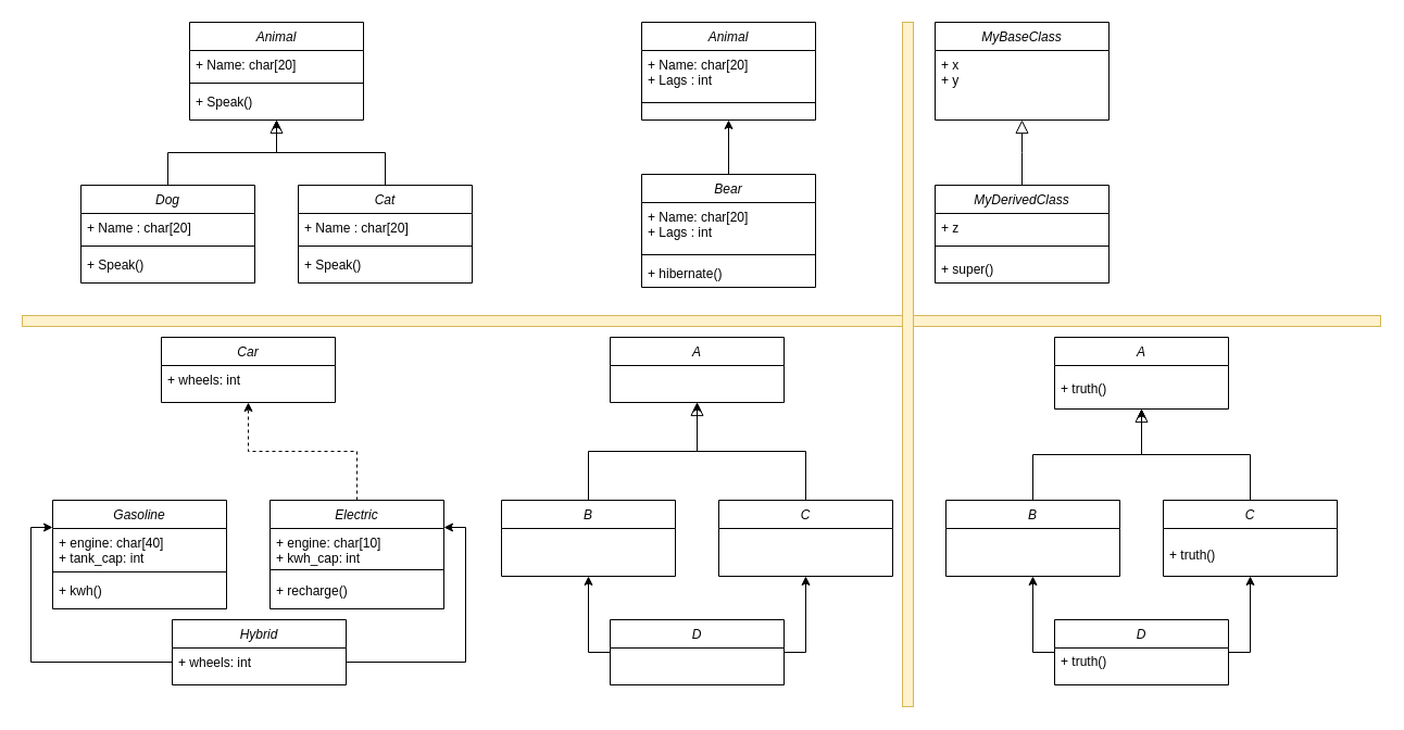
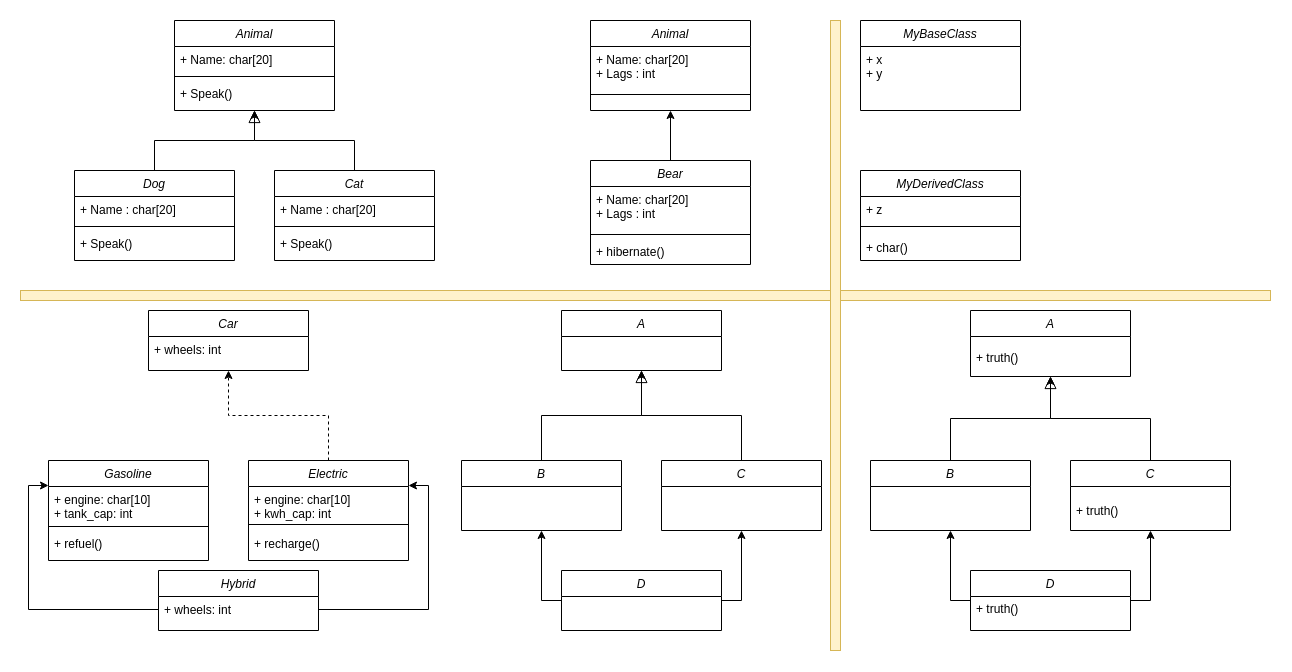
  <mxCell id="0" />
  <mxCell id="1" parent="0" />
  <mxCell id="2" value="Animal" style="swimlane;fontStyle=2;align=center;verticalAlign=top;childLayout=stackLayout;horizontal=1;startSize=26;horizontalStack=0;resizeParent=1;resizeLast=0;collapsible=1;marginBottom=0;rounded=0;shadow=0;strokeWidth=1;" parent="1" vertex="1"><mxGeometry x="174" y="20" width="160" height="90" as="geometry"><mxRectangle x="230" y="140" width="160" height="26" as="alternateBounds" /></mxGeometry></mxCell>
  <mxCell id="3" value="+ Name: char[20]" style="text;align=left;verticalAlign=top;spacingLeft=4;spacingRight=4;overflow=hidden;rotatable=0;points=[[0,0.5],[1,0.5]];portConstraint=eastwest;" parent="2" vertex="1"><mxGeometry y="26" width="160" height="26" as="geometry" /></mxCell>
  <mxCell id="4" value="" style="line;html=1;strokeWidth=1;align=left;verticalAlign=middle;spacingTop=-1;spacingLeft=3;spacingRight=3;rotatable=0;labelPosition=right;points=[];portConstraint=eastwest;" parent="2" vertex="1"><mxGeometry y="52" width="160" height="8" as="geometry" /></mxCell>
  <mxCell id="5" value="+ Speak()" style="text;align=left;verticalAlign=top;spacingLeft=4;spacingRight=4;overflow=hidden;rotatable=0;points=[[0,0.5],[1,0.5]];portConstraint=eastwest;" parent="2" vertex="1"><mxGeometry y="60" width="160" height="26" as="geometry" /></mxCell>
  <mxCell id="6" value="Dog" style="swimlane;fontStyle=2;align=center;verticalAlign=top;childLayout=stackLayout;horizontal=1;startSize=26;horizontalStack=0;resizeParent=1;resizeLast=0;collapsible=1;marginBottom=0;rounded=0;shadow=0;strokeWidth=1;" parent="1" vertex="1"><mxGeometry x="74" y="170" width="160" height="90" as="geometry"><mxRectangle x="130" y="380" width="160" height="26" as="alternateBounds" /></mxGeometry></mxCell>
  <mxCell id="7" value="+ Name : char[20]" style="text;align=left;verticalAlign=top;spacingLeft=4;spacingRight=4;overflow=hidden;rotatable=0;points=[[0,0.5],[1,0.5]];portConstraint=eastwest;" parent="6" vertex="1"><mxGeometry y="26" width="160" height="26" as="geometry" /></mxCell>
  <mxCell id="8" value="" style="line;html=1;strokeWidth=1;align=left;verticalAlign=middle;spacingTop=-1;spacingLeft=3;spacingRight=3;rotatable=0;labelPosition=right;points=[];portConstraint=eastwest;" parent="6" vertex="1"><mxGeometry y="52" width="160" height="8" as="geometry" /></mxCell>
  <mxCell id="9" value="+ Speak()" style="text;align=left;verticalAlign=top;spacingLeft=4;spacingRight=4;overflow=hidden;rotatable=0;points=[[0,0.5],[1,0.5]];portConstraint=eastwest;fontStyle=0" parent="6" vertex="1"><mxGeometry y="60" width="160" height="26" as="geometry" /></mxCell>
  <mxCell id="10" value="" style="endArrow=block;endSize=10;endFill=0;shadow=0;strokeWidth=1;rounded=0;edgeStyle=elbowEdgeStyle;elbow=vertical;" parent="1" source="6" target="2" edge="1"><mxGeometry width="160" relative="1" as="geometry"><mxPoint x="154" y="103" as="sourcePoint" /><mxPoint x="154" y="103" as="targetPoint" /></mxGeometry></mxCell>
  <mxCell id="11" style="edgeStyle=orthogonalEdgeStyle;rounded=0;orthogonalLoop=1;jettySize=auto;html=1;exitX=0.5;exitY=0;exitDx=0;exitDy=0;entryX=0.5;entryY=1;entryDx=0;entryDy=0;" edge="1" parent="1" source="12" target="2"><mxGeometry relative="1" as="geometry" /></mxCell>
  <mxCell id="12" value="Cat" style="swimlane;fontStyle=2;align=center;verticalAlign=top;childLayout=stackLayout;horizontal=1;startSize=26;horizontalStack=0;resizeParent=1;resizeLast=0;collapsible=1;marginBottom=0;rounded=0;shadow=0;strokeWidth=1;" vertex="1" parent="1"><mxGeometry x="274" y="170" width="160" height="90" as="geometry"><mxRectangle x="130" y="380" width="160" height="26" as="alternateBounds" /></mxGeometry></mxCell>
  <mxCell id="13" value="+ Name : char[20]" style="text;align=left;verticalAlign=top;spacingLeft=4;spacingRight=4;overflow=hidden;rotatable=0;points=[[0,0.5],[1,0.5]];portConstraint=eastwest;" vertex="1" parent="12"><mxGeometry y="26" width="160" height="26" as="geometry" /></mxCell>
  <mxCell id="14" value="" style="line;html=1;strokeWidth=1;align=left;verticalAlign=middle;spacingTop=-1;spacingLeft=3;spacingRight=3;rotatable=0;labelPosition=right;points=[];portConstraint=eastwest;" vertex="1" parent="12"><mxGeometry y="52" width="160" height="8" as="geometry" /></mxCell>
  <mxCell id="15" value="+ Speak()" style="text;align=left;verticalAlign=top;spacingLeft=4;spacingRight=4;overflow=hidden;rotatable=0;points=[[0,0.5],[1,0.5]];portConstraint=eastwest;fontStyle=0" vertex="1" parent="12"><mxGeometry y="60" width="160" height="26" as="geometry" /></mxCell>
  <mxCell id="16" value="Animal" style="swimlane;fontStyle=2;align=center;verticalAlign=top;childLayout=stackLayout;horizontal=1;startSize=26;horizontalStack=0;resizeParent=1;resizeLast=0;collapsible=1;marginBottom=0;rounded=0;shadow=0;strokeWidth=1;" vertex="1" parent="1"><mxGeometry x="590" y="20" width="160" height="90" as="geometry"><mxRectangle x="230" y="140" width="160" height="26" as="alternateBounds" /></mxGeometry></mxCell>
  <mxCell id="17" value="+ Name: char[20]&#10;+ Lags : int&#10;" style="text;align=left;verticalAlign=top;spacingLeft=4;spacingRight=4;overflow=hidden;rotatable=0;points=[[0,0.5],[1,0.5]];portConstraint=eastwest;" vertex="1" parent="16"><mxGeometry y="26" width="160" height="44" as="geometry" /></mxCell>
  <mxCell id="18" value="" style="line;html=1;strokeWidth=1;align=left;verticalAlign=middle;spacingTop=-1;spacingLeft=3;spacingRight=3;rotatable=0;labelPosition=right;points=[];portConstraint=eastwest;" vertex="1" parent="16"><mxGeometry y="70" width="160" height="8" as="geometry" /></mxCell>
  <mxCell id="19" style="edgeStyle=orthogonalEdgeStyle;rounded=0;orthogonalLoop=1;jettySize=auto;html=1;exitX=0.5;exitY=0;exitDx=0;exitDy=0;entryX=0.5;entryY=1;entryDx=0;entryDy=0;" edge="1" parent="1" source="20" target="16"><mxGeometry relative="1" as="geometry" /></mxCell>
  <mxCell id="20" value="Bear" style="swimlane;fontStyle=2;align=center;verticalAlign=top;childLayout=stackLayout;horizontal=1;startSize=26;horizontalStack=0;resizeParent=1;resizeLast=0;collapsible=1;marginBottom=0;rounded=0;shadow=0;strokeWidth=1;" vertex="1" parent="1"><mxGeometry x="590" y="160" width="160" height="104" as="geometry"><mxRectangle x="230" y="140" width="160" height="26" as="alternateBounds" /></mxGeometry></mxCell>
  <mxCell id="21" value="+ Name: char[20]&#10;+ Lags : int&#10;" style="text;align=left;verticalAlign=top;spacingLeft=4;spacingRight=4;overflow=hidden;rotatable=0;points=[[0,0.5],[1,0.5]];portConstraint=eastwest;" vertex="1" parent="20"><mxGeometry y="26" width="160" height="44" as="geometry" /></mxCell>
  <mxCell id="22" value="" style="line;html=1;strokeWidth=1;align=left;verticalAlign=middle;spacingTop=-1;spacingLeft=3;spacingRight=3;rotatable=0;labelPosition=right;points=[];portConstraint=eastwest;" vertex="1" parent="20"><mxGeometry y="70" width="160" height="8" as="geometry" /></mxCell>
  <mxCell id="23" value="+ hibernate()" style="text;align=left;verticalAlign=top;spacingLeft=4;spacingRight=4;overflow=hidden;rotatable=0;points=[[0,0.5],[1,0.5]];portConstraint=eastwest;" vertex="1" parent="20"><mxGeometry y="78" width="160" height="26" as="geometry" /></mxCell>
  <mxCell id="24" value="" style="rounded=0;whiteSpace=wrap;html=1;fillColor=#fff2cc;strokeColor=#d6b656;" vertex="1" parent="1"><mxGeometry y="290" width="1250" height="10" as="geometry" x="20" /></mxCell>
  <mxCell id="25" value="Car" style="swimlane;fontStyle=2;align=center;verticalAlign=top;childLayout=stackLayout;horizontal=1;startSize=26;horizontalStack=0;resizeParent=1;resizeLast=0;collapsible=1;marginBottom=0;rounded=0;shadow=0;strokeWidth=1;" vertex="1" parent="1"><mxGeometry x="148" y="310" width="160" height="60" as="geometry"><mxRectangle x="230" y="140" width="160" height="26" as="alternateBounds" /></mxGeometry></mxCell>
  <mxCell id="26" value="+ wheels: int" style="text;align=left;verticalAlign=top;spacingLeft=4;spacingRight=4;overflow=hidden;rotatable=0;points=[[0,0.5],[1,0.5]];portConstraint=eastwest;" vertex="1" parent="25"><mxGeometry y="26" width="160" height="26" as="geometry" /></mxCell>
  <mxCell id="27" value="Gasoline" style="swimlane;fontStyle=2;align=center;verticalAlign=top;childLayout=stackLayout;horizontal=1;startSize=26;horizontalStack=0;resizeParent=1;resizeLast=0;collapsible=1;marginBottom=0;rounded=0;shadow=0;strokeWidth=1;" vertex="1" parent="1"><mxGeometry x="48" y="460" width="160" height="100" as="geometry"><mxRectangle x="130" y="380" width="160" height="26" as="alternateBounds" /></mxGeometry></mxCell>
- <mxCell id="28" value="+ engine: char[40]&#10;+ tank_cap: int" style="text;align=left;verticalAlign=top;spacingLeft=4;spacingRight=4;overflow=hidden;rotatable=0;points=[[0,0.5],[1,0.5]];portConstraint=eastwest;" vertex="1" parent="27"><mxGeometry y="26" width="160" height="74" as="geometry" /></mxCell>
+ <mxCell id="28" value="+ engine: char[10]&#10;+ tank_cap: int" style="text;align=left;verticalAlign=top;spacingLeft=4;spacingRight=4;overflow=hidden;rotatable=0;points=[[0,0.5],[1,0.5]];portConstraint=eastwest;" vertex="1" parent="27"><mxGeometry y="26" width="160" height="74" as="geometry" /></mxCell>
  <mxCell id="29" style="edgeStyle=orthogonalEdgeStyle;rounded=0;orthogonalLoop=1;jettySize=auto;html=1;exitX=0.5;exitY=0;exitDx=0;exitDy=0;entryX=0.5;entryY=1;entryDx=0;entryDy=0;dashed=1;" edge="1" parent="1" source="30" target="25"><mxGeometry relative="1" as="geometry" /></mxCell>
  <mxCell id="30" value="Electric" style="swimlane;fontStyle=2;align=center;verticalAlign=top;childLayout=stackLayout;horizontal=1;startSize=26;horizontalStack=0;resizeParent=1;resizeLast=0;collapsible=1;marginBottom=0;rounded=0;shadow=0;strokeWidth=1;" vertex="1" parent="1"><mxGeometry x="248" y="460" width="160" height="100" as="geometry"><mxRectangle x="130" y="380" width="160" height="26" as="alternateBounds" /></mxGeometry></mxCell>
  <mxCell id="31" value="+ engine: char[10]&#10;+ kwh_cap: int" style="text;align=left;verticalAlign=top;spacingLeft=4;spacingRight=4;overflow=hidden;rotatable=0;points=[[0,0.5],[1,0.5]];portConstraint=eastwest;" vertex="1" parent="30"><mxGeometry y="26" width="160" height="34" as="geometry" /></mxCell>
  <mxCell id="32" value="" style="line;html=1;strokeWidth=1;align=left;verticalAlign=middle;spacingTop=-1;spacingLeft=3;spacingRight=3;rotatable=0;labelPosition=right;points=[];portConstraint=eastwest;" vertex="1" parent="30"><mxGeometry y="60" width="160" height="8" as="geometry" /></mxCell>
  <mxCell id="33" value="Hybrid" style="swimlane;fontStyle=2;align=center;verticalAlign=top;childLayout=stackLayout;horizontal=1;startSize=26;horizontalStack=0;resizeParent=1;resizeLast=0;collapsible=1;marginBottom=0;rounded=0;shadow=0;strokeWidth=1;" vertex="1" parent="1"><mxGeometry x="158" y="570" width="160" height="60" as="geometry"><mxRectangle x="230" y="140" width="160" height="26" as="alternateBounds" /></mxGeometry></mxCell>
  <mxCell id="34" value="+ wheels: int" style="text;align=left;verticalAlign=top;spacingLeft=4;spacingRight=4;overflow=hidden;rotatable=0;points=[[0,0.5],[1,0.5]];portConstraint=eastwest;" vertex="1" parent="33"><mxGeometry y="26" width="160" height="26" as="geometry" /></mxCell>
  <mxCell id="35" style="edgeStyle=orthogonalEdgeStyle;rounded=0;orthogonalLoop=1;jettySize=auto;html=1;exitX=0;exitY=0.5;exitDx=0;exitDy=0;entryX=0;entryY=0.25;entryDx=0;entryDy=0;" edge="1" parent="1" source="34" target="27"><mxGeometry relative="1" as="geometry" /></mxCell>
  <mxCell id="36" style="edgeStyle=orthogonalEdgeStyle;rounded=0;orthogonalLoop=1;jettySize=auto;html=1;exitX=1;exitY=0.5;exitDx=0;exitDy=0;entryX=1;entryY=0.25;entryDx=0;entryDy=0;" edge="1" parent="1" source="34" target="30"><mxGeometry relative="1" as="geometry" /></mxCell>
  <mxCell id="37" value="A" style="swimlane;fontStyle=2;align=center;verticalAlign=top;childLayout=stackLayout;horizontal=1;startSize=26;horizontalStack=0;resizeParent=1;resizeLast=0;collapsible=1;marginBottom=0;rounded=0;shadow=0;strokeWidth=1;" vertex="1" parent="1"><mxGeometry x="561" y="310" width="160" height="60" as="geometry"><mxRectangle x="230" y="140" width="160" height="26" as="alternateBounds" /></mxGeometry></mxCell>
  <mxCell id="38" value="B" style="swimlane;fontStyle=2;align=center;verticalAlign=top;childLayout=stackLayout;horizontal=1;startSize=26;horizontalStack=0;resizeParent=1;resizeLast=0;collapsible=1;marginBottom=0;rounded=0;shadow=0;strokeWidth=1;" vertex="1" parent="1"><mxGeometry x="461" y="460" width="160" height="70" as="geometry"><mxRectangle x="130" y="380" width="160" height="26" as="alternateBounds" /></mxGeometry></mxCell>
  <mxCell id="39" value="" style="endArrow=block;endSize=10;endFill=0;shadow=0;strokeWidth=1;rounded=0;edgeStyle=elbowEdgeStyle;elbow=vertical;" edge="1" parent="1" source="38" target="37"><mxGeometry width="160" relative="1" as="geometry"><mxPoint x="541" y="393" as="sourcePoint" /><mxPoint x="541" y="393" as="targetPoint" /></mxGeometry></mxCell>
  <mxCell id="40" style="edgeStyle=orthogonalEdgeStyle;rounded=0;orthogonalLoop=1;jettySize=auto;html=1;exitX=0.5;exitY=0;exitDx=0;exitDy=0;entryX=0.5;entryY=1;entryDx=0;entryDy=0;" edge="1" parent="1" source="41" target="37"><mxGeometry relative="1" as="geometry" /></mxCell>
  <mxCell id="41" value="C" style="swimlane;fontStyle=2;align=center;verticalAlign=top;childLayout=stackLayout;horizontal=1;startSize=26;horizontalStack=0;resizeParent=1;resizeLast=0;collapsible=1;marginBottom=0;rounded=0;shadow=0;strokeWidth=1;" vertex="1" parent="1"><mxGeometry x="661" y="460" width="160" height="70" as="geometry"><mxRectangle x="130" y="380" width="160" height="26" as="alternateBounds" /></mxGeometry></mxCell>
  <mxCell id="42" style="edgeStyle=orthogonalEdgeStyle;rounded=0;orthogonalLoop=1;jettySize=auto;html=1;exitX=0;exitY=0.5;exitDx=0;exitDy=0;entryX=0.5;entryY=1;entryDx=0;entryDy=0;" edge="1" parent="1" source="44" target="38"><mxGeometry relative="1" as="geometry" /></mxCell>
  <mxCell id="43" style="edgeStyle=orthogonalEdgeStyle;rounded=0;orthogonalLoop=1;jettySize=auto;html=1;exitX=1;exitY=0.5;exitDx=0;exitDy=0;entryX=0.5;entryY=1;entryDx=0;entryDy=0;" edge="1" parent="1" source="44" target="41"><mxGeometry relative="1" as="geometry" /></mxCell>
  <mxCell id="44" value="D" style="swimlane;fontStyle=2;align=center;verticalAlign=top;childLayout=stackLayout;horizontal=1;startSize=26;horizontalStack=0;resizeParent=1;resizeLast=0;collapsible=1;marginBottom=0;rounded=0;shadow=0;strokeWidth=1;" vertex="1" parent="1"><mxGeometry x="561" y="570" width="160" height="60" as="geometry"><mxRectangle x="230" y="140" width="160" height="26" as="alternateBounds" /></mxGeometry></mxCell>
  <mxCell id="45" value="MyBaseClass" style="swimlane;fontStyle=2;align=center;verticalAlign=top;childLayout=stackLayout;horizontal=1;startSize=26;horizontalStack=0;resizeParent=1;resizeLast=0;collapsible=1;marginBottom=0;rounded=0;shadow=0;strokeWidth=1;" vertex="1" parent="1"><mxGeometry x="860" y="20" width="160" height="90" as="geometry"><mxRectangle x="230" y="140" width="160" height="26" as="alternateBounds" /></mxGeometry></mxCell>
  <mxCell id="46" value="+ x&#10;+ y&#10;" style="text;align=left;verticalAlign=top;spacingLeft=4;spacingRight=4;overflow=hidden;rotatable=0;points=[[0,0.5],[1,0.5]];portConstraint=eastwest;" vertex="1" parent="45"><mxGeometry y="26" width="160" height="44" as="geometry" /></mxCell>
  <mxCell id="47" value="MyDerivedClass" style="swimlane;fontStyle=2;align=center;verticalAlign=top;childLayout=stackLayout;horizontal=1;startSize=26;horizontalStack=0;resizeParent=1;resizeLast=0;collapsible=1;marginBottom=0;rounded=0;shadow=0;strokeWidth=1;" vertex="1" parent="1"><mxGeometry x="860" y="170" width="160" height="90" as="geometry"><mxRectangle x="130" y="380" width="160" height="26" as="alternateBounds" /></mxGeometry></mxCell>
  <mxCell id="48" value="+ z" style="text;align=left;verticalAlign=top;spacingLeft=4;spacingRight=4;overflow=hidden;rotatable=0;points=[[0,0.5],[1,0.5]];portConstraint=eastwest;" vertex="1" parent="47"><mxGeometry y="26" width="160" height="26" as="geometry" /></mxCell>
  <mxCell id="49" value="" style="line;html=1;strokeWidth=1;align=left;verticalAlign=middle;spacingTop=-1;spacingLeft=3;spacingRight=3;rotatable=0;labelPosition=right;points=[];portConstraint=eastwest;" vertex="1" parent="47"><mxGeometry y="52" width="160" height="8" as="geometry" /></mxCell>
- <mxCell id="50" value="" style="endArrow=block;endSize=10;endFill=0;shadow=0;strokeWidth=1;rounded=0;edgeStyle=elbowEdgeStyle;elbow=vertical;" edge="1" parent="1" source="47" target="45"><mxGeometry width="160" relative="1" as="geometry"><mxPoint x="940" y="103" as="sourcePoint" /><mxPoint x="940" y="103" as="targetPoint" /></mxGeometry></mxCell>
  <mxCell id="51" value="" style="rounded=0;whiteSpace=wrap;html=1;fillColor=#fff2cc;strokeColor=#d6b656;" vertex="1" parent="1"><mxGeometry x="830" y="20" width="10" height="630" as="geometry" /></mxCell>
- <mxCell id="52" value="+ kwh()" style="text;align=left;verticalAlign=top;spacingLeft=4;spacingRight=4;overflow=hidden;rotatable=0;points=[[0,0.5],[1,0.5]];portConstraint=eastwest;fontStyle=0" vertex="1" parent="1"><mxGeometry x="48" y="530" width="160" height="30" as="geometry" /></mxCell>
+ <mxCell id="52" value="+ refuel()" style="text;align=left;verticalAlign=top;spacingLeft=4;spacingRight=4;overflow=hidden;rotatable=0;points=[[0,0.5],[1,0.5]];portConstraint=eastwest;fontStyle=0" vertex="1" parent="1"><mxGeometry x="48" y="530" width="160" height="30" as="geometry" /></mxCell>
  <mxCell id="53" value="" style="line;html=1;strokeWidth=1;align=left;verticalAlign=middle;spacingTop=-1;spacingLeft=3;spacingRight=3;rotatable=0;labelPosition=right;points=[];portConstraint=eastwest;" vertex="1" parent="1"><mxGeometry x="48" y="522" width="160" height="8" as="geometry" /></mxCell>
  <mxCell id="54" value="+ recharge()" style="text;align=left;verticalAlign=top;spacingLeft=4;spacingRight=4;overflow=hidden;rotatable=0;points=[[0,0.5],[1,0.5]];portConstraint=eastwest;fontStyle=0" vertex="1" parent="1"><mxGeometry x="248" y="530" width="160" height="30" as="geometry" /></mxCell>
- <mxCell id="55" value="+ super()" style="text;align=left;verticalAlign=top;spacingLeft=4;spacingRight=4;overflow=hidden;rotatable=0;points=[[0,0.5],[1,0.5]];portConstraint=eastwest;" vertex="1" parent="1"><mxGeometry x="860" y="234" width="160" height="26" as="geometry" /></mxCell>
+ <mxCell id="55" value="+ char()" style="text;align=left;verticalAlign=top;spacingLeft=4;spacingRight=4;overflow=hidden;rotatable=0;points=[[0,0.5],[1,0.5]];portConstraint=eastwest;" vertex="1" parent="1"><mxGeometry x="860" y="234" width="160" height="26" as="geometry" /></mxCell>
  <mxCell id="56" value="A" style="swimlane;fontStyle=2;align=center;verticalAlign=top;childLayout=stackLayout;horizontal=1;startSize=26;horizontalStack=0;resizeParent=1;resizeLast=0;collapsible=1;marginBottom=0;rounded=0;shadow=0;strokeWidth=1;" vertex="1" parent="1"><mxGeometry x="970" y="310" width="160" height="66" as="geometry"><mxRectangle x="230" y="140" width="160" height="26" as="alternateBounds" /></mxGeometry></mxCell>
  <mxCell id="57" value="B" style="swimlane;fontStyle=2;align=center;verticalAlign=top;childLayout=stackLayout;horizontal=1;startSize=26;horizontalStack=0;resizeParent=1;resizeLast=0;collapsible=1;marginBottom=0;rounded=0;shadow=0;strokeWidth=1;" vertex="1" parent="1"><mxGeometry x="870" y="460" width="160" height="70" as="geometry"><mxRectangle x="130" y="380" width="160" height="26" as="alternateBounds" /></mxGeometry></mxCell>
  <mxCell id="58" value="" style="endArrow=block;endSize=10;endFill=0;shadow=0;strokeWidth=1;rounded=0;edgeStyle=elbowEdgeStyle;elbow=vertical;" edge="1" parent="1" source="57" target="56"><mxGeometry width="160" relative="1" as="geometry"><mxPoint x="950" y="393" as="sourcePoint" /><mxPoint x="950" y="393" as="targetPoint" /></mxGeometry></mxCell>
  <mxCell id="59" style="edgeStyle=orthogonalEdgeStyle;rounded=0;orthogonalLoop=1;jettySize=auto;html=1;exitX=0.5;exitY=0;exitDx=0;exitDy=0;entryX=0.5;entryY=1;entryDx=0;entryDy=0;" edge="1" parent="1" source="60" target="56"><mxGeometry relative="1" as="geometry" /></mxCell>
  <mxCell id="60" value="C" style="swimlane;fontStyle=2;align=center;verticalAlign=top;childLayout=stackLayout;horizontal=1;startSize=26;horizontalStack=0;resizeParent=1;resizeLast=0;collapsible=1;marginBottom=0;rounded=0;shadow=0;strokeWidth=1;" vertex="1" parent="1"><mxGeometry x="1070" y="460" width="160" height="70" as="geometry"><mxRectangle x="130" y="380" width="160" height="26" as="alternateBounds" /></mxGeometry></mxCell>
  <mxCell id="61" style="edgeStyle=orthogonalEdgeStyle;rounded=0;orthogonalLoop=1;jettySize=auto;html=1;exitX=0;exitY=0.5;exitDx=0;exitDy=0;entryX=0.5;entryY=1;entryDx=0;entryDy=0;" edge="1" parent="1" source="63" target="57"><mxGeometry relative="1" as="geometry" /></mxCell>
  <mxCell id="62" style="edgeStyle=orthogonalEdgeStyle;rounded=0;orthogonalLoop=1;jettySize=auto;html=1;exitX=1;exitY=0.5;exitDx=0;exitDy=0;entryX=0.5;entryY=1;entryDx=0;entryDy=0;" edge="1" parent="1" source="63" target="60"><mxGeometry relative="1" as="geometry" /></mxCell>
  <mxCell id="63" value="D" style="swimlane;fontStyle=2;align=center;verticalAlign=top;childLayout=stackLayout;horizontal=1;startSize=26;horizontalStack=0;resizeParent=1;resizeLast=0;collapsible=1;marginBottom=0;rounded=0;shadow=0;strokeWidth=1;" vertex="1" parent="1"><mxGeometry x="970" y="570" width="160" height="60" as="geometry"><mxRectangle x="230" y="140" width="160" height="26" as="alternateBounds" /></mxGeometry></mxCell>
  <mxCell id="64" value="+ truth()" style="text;align=left;verticalAlign=top;spacingLeft=4;spacingRight=4;overflow=hidden;rotatable=0;points=[[0,0.5],[1,0.5]];portConstraint=eastwest;" vertex="1" parent="1"><mxGeometry x="970" y="344" width="160" height="26" as="geometry" /></mxCell>
  <mxCell id="65" value="+ truth()" style="text;align=left;verticalAlign=top;spacingLeft=4;spacingRight=4;overflow=hidden;rotatable=0;points=[[0,0.5],[1,0.5]];portConstraint=eastwest;" vertex="1" parent="1"><mxGeometry x="970" y="595" width="160" height="26" as="geometry" /></mxCell>
  <mxCell id="66" value="+ truth()" style="text;align=left;verticalAlign=top;spacingLeft=4;spacingRight=4;overflow=hidden;rotatable=0;points=[[0,0.5],[1,0.5]];portConstraint=eastwest;" vertex="1" parent="1"><mxGeometry x="1070" y="497" width="160" height="26" as="geometry" /></mxCell>
